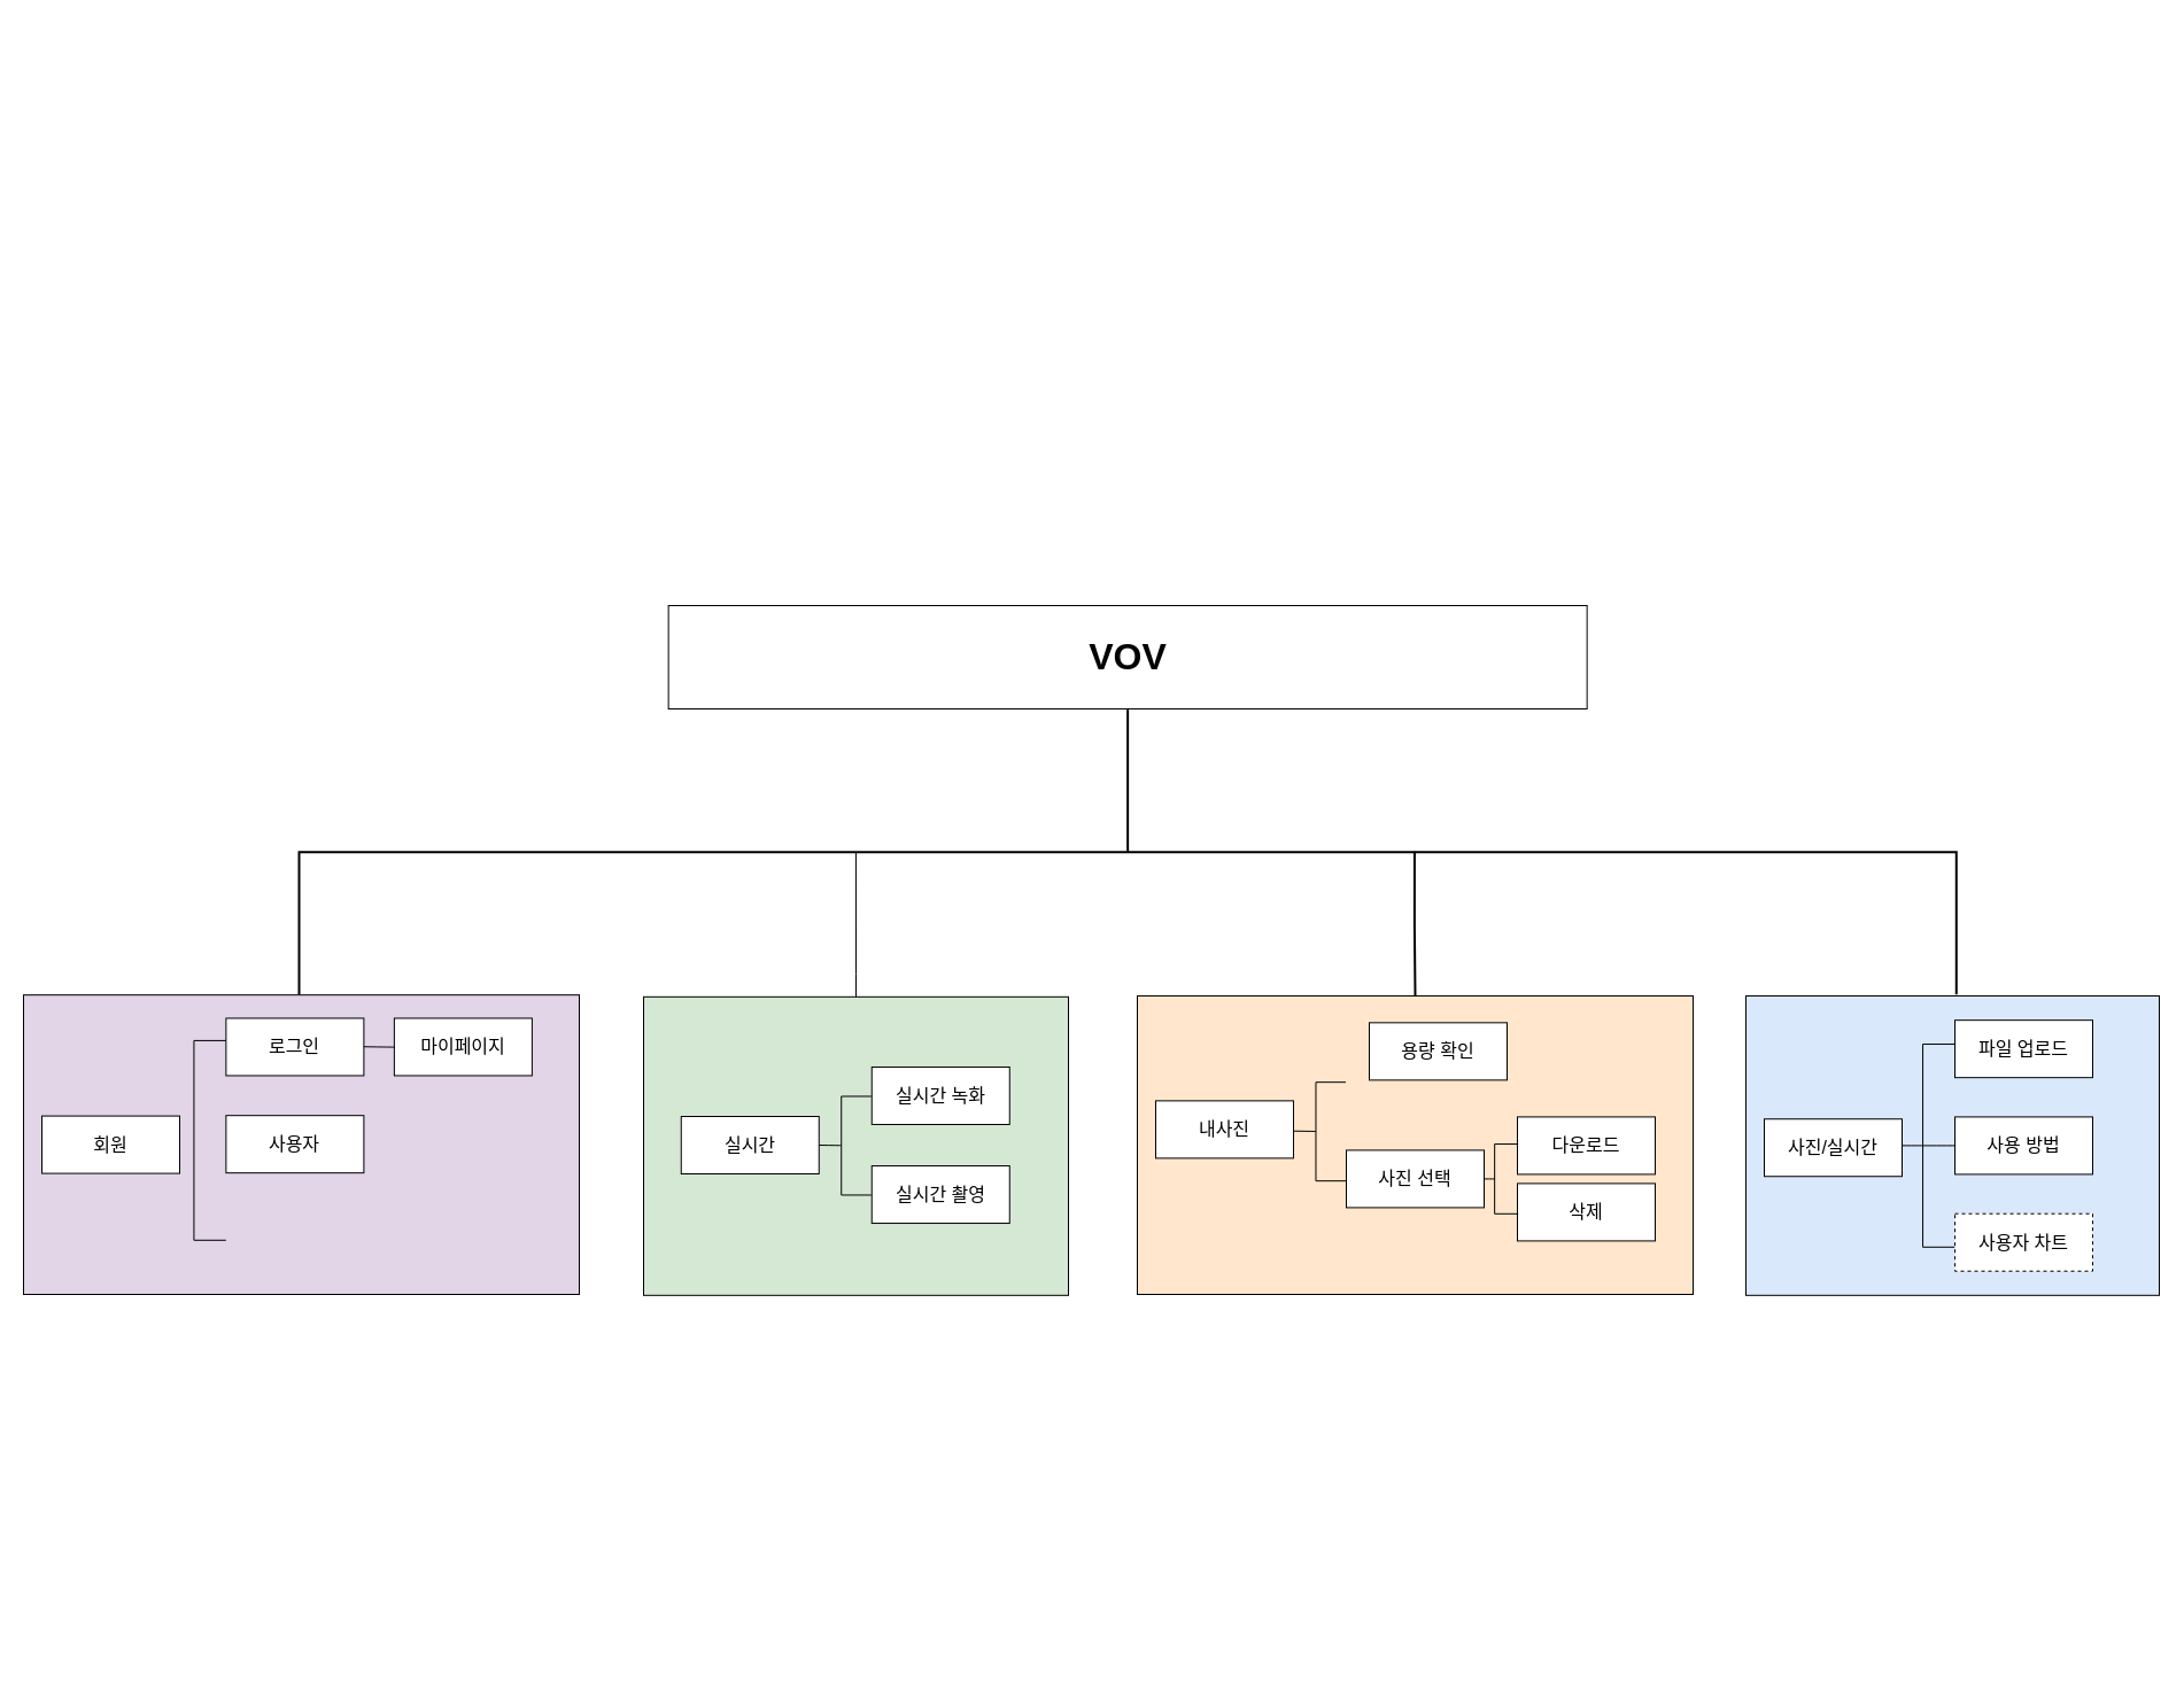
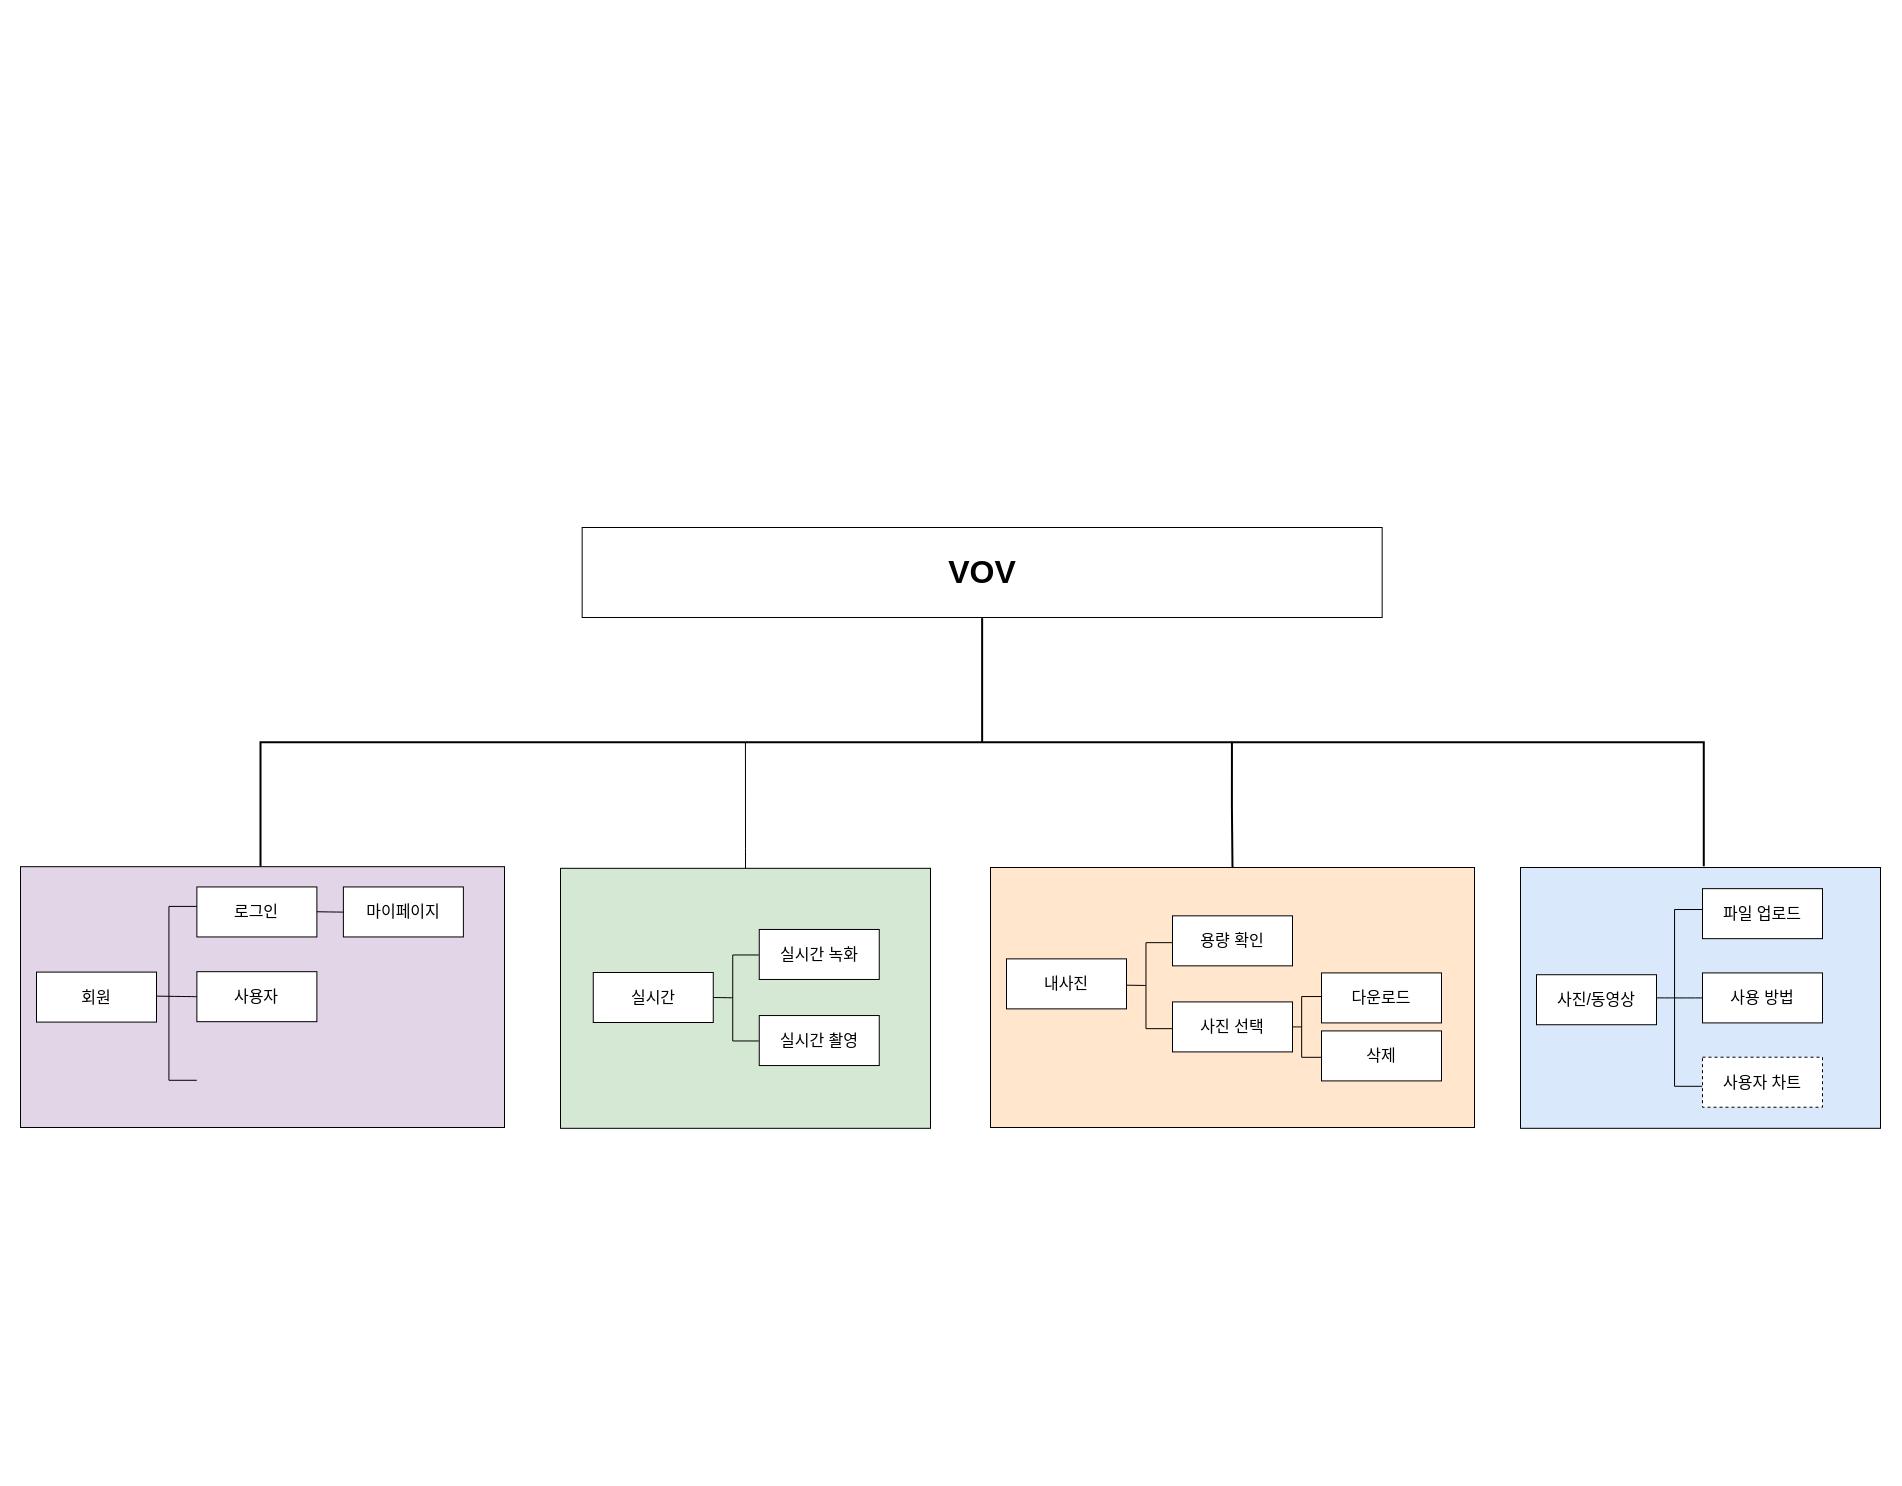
  <mxCell id="0" />
  <mxCell id="1" parent="0" />
  <mxCell id="2" value="VOV" style="rounded=0;whiteSpace=wrap;html=1;fontSize=32;fontStyle=1" parent="1" vertex="1"><mxGeometry x="581.65" y="527" width="800" height="90" as="geometry" /></mxCell>
  <mxCell id="3" value="" style="rounded=0;whiteSpace=wrap;html=1;fontSize=16;fillColor=#d5e8d4;strokeColor=#000000;" parent="1" vertex="1"><mxGeometry x="560" y="867.82" width="370" height="260" as="geometry" /></mxCell>
  <mxCell id="4" value="실시간" style="rounded=0;whiteSpace=wrap;html=1;fontSize=16;" parent="1" vertex="1"><mxGeometry x="592.76" y="972" width="120" height="50" as="geometry" /></mxCell>
  <mxCell id="5" value="실시간 녹화" style="rounded=0;whiteSpace=wrap;html=1;fontSize=16;" parent="1" vertex="1"><mxGeometry x="758.76" y="928.97" width="120" height="50" as="geometry" /></mxCell>
  <mxCell id="6" value="실시간 촬영" style="rounded=0;whiteSpace=wrap;html=1;fontSize=16;" parent="1" vertex="1"><mxGeometry x="758.76" y="1015.04" width="120" height="50" as="geometry" /></mxCell>
  <mxCell id="7" value="" style="edgeStyle=none;curved=1;rounded=0;orthogonalLoop=1;jettySize=auto;html=1;fontSize=12;startSize=8;endSize=8;entryX=1;entryY=0.5;entryDx=0;entryDy=0;endArrow=none;endFill=0;" parent="1" source="8" target="4" edge="1"><mxGeometry relative="1" as="geometry" /></mxCell>
  <mxCell id="8" value="" style="shape=partialRectangle;whiteSpace=wrap;html=1;bottom=1;right=1;left=1;top=0;fillColor=none;routingCenterX=-0.5;fontSize=16;rotation=90;" parent="1" vertex="1"><mxGeometry x="702" y="984.71" width="86" height="25.53" as="geometry" /></mxCell>
  <mxCell id="9" value="" style="rounded=0;whiteSpace=wrap;html=1;fontSize=16;fillColor=#ffe6cc;strokeColor=#000000;" parent="1" vertex="1"><mxGeometry x="990" y="867" width="484" height="260" as="geometry" /></mxCell>
  <mxCell id="10" value="내사진" style="rounded=0;whiteSpace=wrap;html=1;fontSize=16;" parent="1" vertex="1"><mxGeometry x="1006" y="958.37" width="120" height="50" as="geometry" /></mxCell>
- <mxCell id="11" value="용량 확인" style="rounded=0;whiteSpace=wrap;html=1;fontSize=16;" parent="1" vertex="1"><mxGeometry x="1192" y="890.34" width="120" height="50" as="geometry" /></mxCell>
+ <mxCell id="11" value="용량 확인" style="rounded=0;whiteSpace=wrap;html=1;fontSize=16;" parent="1" vertex="1"><mxGeometry x="1172" y="915.34" width="120" height="50" as="geometry" /></mxCell>
  <mxCell id="12" value="다운로드" style="rounded=0;whiteSpace=wrap;html=1;fontSize=16;" parent="1" vertex="1"><mxGeometry x="1321" y="972.41" width="120" height="50" as="geometry" /></mxCell>
  <mxCell id="13" value="삭제" style="rounded=0;whiteSpace=wrap;html=1;fontSize=16;" parent="1" vertex="1"><mxGeometry x="1321" y="1030.41" width="120" height="50" as="geometry" /></mxCell>
  <mxCell id="14" value="사진 선택" style="rounded=0;whiteSpace=wrap;html=1;fontSize=16;" parent="1" vertex="1"><mxGeometry x="1172" y="1001.41" width="120" height="50" as="geometry" /></mxCell>
  <mxCell id="15" style="edgeStyle=none;curved=1;rounded=0;orthogonalLoop=1;jettySize=auto;html=1;exitX=0.5;exitY=1;exitDx=0;exitDy=0;fontSize=12;startSize=8;endSize=8;" parent="1" source="12" target="12" edge="1"><mxGeometry relative="1" as="geometry" /></mxCell>
  <mxCell id="16" value="" style="edgeStyle=none;curved=1;rounded=0;orthogonalLoop=1;jettySize=auto;html=1;fontSize=12;startSize=8;endSize=8;entryX=1;entryY=0.5;entryDx=0;entryDy=0;endArrow=none;endFill=0;" parent="1" source="17" edge="1"><mxGeometry relative="1" as="geometry"><mxPoint x="1126" y="984.7" as="targetPoint" /></mxGeometry></mxCell>
  <mxCell id="17" value="" style="shape=partialRectangle;whiteSpace=wrap;html=1;bottom=1;right=1;left=1;top=0;fillColor=none;routingCenterX=-0.5;fontSize=16;rotation=90;" parent="1" vertex="1"><mxGeometry x="1115.24" y="972.41" width="86" height="25.53" as="geometry" /></mxCell>
  <mxCell id="18" value="" style="edgeStyle=none;curved=1;rounded=0;orthogonalLoop=1;jettySize=auto;html=1;fontSize=12;startSize=8;endSize=8;endArrow=none;endFill=0;entryX=1;entryY=0.5;entryDx=0;entryDy=0;" parent="1" source="19" target="14" edge="1"><mxGeometry relative="1" as="geometry"><mxPoint x="1294" y="1026.34" as="targetPoint" /></mxGeometry></mxCell>
  <mxCell id="19" value="" style="shape=partialRectangle;whiteSpace=wrap;html=1;bottom=1;right=1;left=1;top=0;fillColor=none;routingCenterX=-0.5;fontSize=16;rotation=90;" parent="1" vertex="1"><mxGeometry x="1280.79" y="1016.42" width="60.76" height="20" as="geometry" /></mxCell>
  <mxCell id="20" value="" style="rounded=0;whiteSpace=wrap;html=1;fontSize=16;fillColor=#e1d5e7;strokeColor=#000000;" parent="1" vertex="1"><mxGeometry x="20" y="866.18" width="484" height="260.82" as="geometry" /></mxCell>
  <mxCell id="21" value="로그인" style="rounded=0;whiteSpace=wrap;html=1;fontSize=16;" parent="1" vertex="1"><mxGeometry x="196.38" y="886.45" width="120" height="50" as="geometry" /></mxCell>
  <mxCell id="22" value="사용자" style="rounded=0;whiteSpace=wrap;html=1;fontSize=16;" parent="1" vertex="1"><mxGeometry x="196.38" y="971.18" width="120" height="50" as="geometry" /></mxCell>
  <mxCell id="23" value="마이페이지" style="rounded=0;whiteSpace=wrap;html=1;fontSize=16;" parent="1" vertex="1"><mxGeometry x="342.88" y="886.45" width="120" height="50" as="geometry" /></mxCell>
  <mxCell id="24" value="회원" style="rounded=0;whiteSpace=wrap;html=1;fontSize=16;" parent="1" vertex="1"><mxGeometry x="36" y="971.59" width="120" height="50" as="geometry" /></mxCell>
  <mxCell id="25" value="" style="shape=partialRectangle;whiteSpace=wrap;html=1;bottom=1;right=1;left=1;top=0;fillColor=none;routingCenterX=-0.5;fontSize=16;rotation=90;" parent="1" vertex="1"><mxGeometry x="95.18" y="979.15" width="173.88" height="27.39" as="geometry" /></mxCell>
+ <mxCell id="26" style="edgeStyle=none;curved=1;rounded=0;orthogonalLoop=1;jettySize=auto;html=1;exitX=0;exitY=0.5;exitDx=0;exitDy=0;fontSize=12;startSize=8;endSize=8;endArrow=none;endFill=0;entryX=1.002;entryY=0.481;entryDx=0;entryDy=0;entryPerimeter=0;" parent="1" source="22" target="24" edge="1"><mxGeometry relative="1" as="geometry"><mxPoint x="204.5" y="995.87" as="sourcePoint" /><mxPoint x="164" y="995.59" as="targetPoint" /></mxGeometry></mxCell>
  <mxCell id="27" style="edgeStyle=none;curved=1;rounded=0;orthogonalLoop=1;jettySize=auto;html=1;exitX=0;exitY=0.5;exitDx=0;exitDy=0;entryX=1;entryY=0.5;entryDx=0;entryDy=0;fontSize=12;startSize=8;endSize=8;endArrow=none;endFill=0;" parent="1" edge="1"><mxGeometry relative="1" as="geometry"><mxPoint x="342.88" y="911.63" as="sourcePoint" /><mxPoint x="316.38" y="911.26" as="targetPoint" /></mxGeometry></mxCell>
  <mxCell id="28" value="" style="strokeWidth=2;html=1;shape=mxgraph.flowchart.annotation_2;align=left;labelPosition=right;pointerEvents=1;rotation=90;" vertex="1" parent="1"><mxGeometry x="857.58" y="20.05" width="248.13" height="1443.28" as="geometry" /></mxCell>
  <mxCell id="29" style="edgeStyle=orthogonalEdgeStyle;rounded=0;orthogonalLoop=1;jettySize=auto;html=1;exitX=0.5;exitY=0;exitDx=0;exitDy=0;endArrow=none;endFill=0;strokeWidth=2;entryX=0.502;entryY=0.346;entryDx=0;entryDy=0;entryPerimeter=0;" edge="1" parent="1" source="9"><mxGeometry relative="1" as="geometry"><mxPoint x="1232.51" y="866.18" as="sourcePoint" /><mxPoint x="1231.445" y="741.366" as="targetPoint" /><Array as="points"><mxPoint x="1232" y="806" /><mxPoint x="1232" y="806" /><mxPoint x="1232" y="742" /><mxPoint x="1231" y="742" /></Array></mxGeometry></mxCell>
  <mxCell id="30" value="" style="rounded=0;whiteSpace=wrap;html=1;fontSize=16;fillColor=#dae8fc;strokeColor=#000000;" parent="1" vertex="1"><mxGeometry x="1520" y="867" width="360" height="260.82" as="geometry" /></mxCell>
- <mxCell id="31" value="사진/실시간" style="rounded=0;whiteSpace=wrap;html=1;fontSize=16;" parent="1" vertex="1"><mxGeometry x="1536" y="974.23" width="120" height="50" as="geometry" /></mxCell>
+ <mxCell id="31" value="사진/동영상" style="rounded=0;whiteSpace=wrap;html=1;fontSize=16;" parent="1" vertex="1"><mxGeometry x="1536" y="974.23" width="120" height="50" as="geometry" /></mxCell>
  <mxCell id="32" value="파일 업로드" style="rounded=0;whiteSpace=wrap;html=1;fontSize=16;" parent="1" vertex="1"><mxGeometry x="1702" y="888.16" width="120" height="50" as="geometry" /></mxCell>
  <mxCell id="33" value="" style="shape=partialRectangle;whiteSpace=wrap;html=1;bottom=1;right=1;left=1;top=0;fillColor=none;routingCenterX=-0.5;fontSize=16;rotation=90;" parent="1" vertex="1"><mxGeometry x="1599.35" y="983.71" width="176.78" height="27.39" as="geometry" /></mxCell>
  <mxCell id="34" value="사용자 차트" style="rounded=0;whiteSpace=wrap;html=1;fontSize=16;dashed=1;" parent="1" vertex="1"><mxGeometry x="1702" y="1056.73" width="120" height="50" as="geometry" /></mxCell>
  <mxCell id="35" style="edgeStyle=none;curved=1;rounded=0;orthogonalLoop=1;jettySize=auto;html=1;exitX=0;exitY=0.5;exitDx=0;exitDy=0;entryX=0.5;entryY=1;entryDx=0;entryDy=0;fontSize=12;startSize=8;endSize=8;endArrow=none;endFill=0;" parent="1" source="36" target="33" edge="1"><mxGeometry relative="1" as="geometry" /></mxCell>
  <mxCell id="36" value="사용 방법" style="rounded=0;whiteSpace=wrap;html=1;fontSize=16;" parent="1" vertex="1"><mxGeometry x="1702" y="972.41" width="120" height="50" as="geometry" /></mxCell>
  <mxCell id="37" style="edgeStyle=none;curved=1;rounded=0;orthogonalLoop=1;jettySize=auto;html=1;entryX=1.004;entryY=0.463;entryDx=0;entryDy=0;fontSize=12;startSize=8;endSize=8;endArrow=none;endFill=0;exitX=0.5;exitY=1;exitDx=0;exitDy=0;entryPerimeter=0;" parent="1" source="33" target="31" edge="1"><mxGeometry relative="1" as="geometry"><mxPoint x="1674" y="999.73" as="sourcePoint" /></mxGeometry></mxCell>
  <mxCell id="38" style="edgeStyle=orthogonalEdgeStyle;rounded=0;orthogonalLoop=1;jettySize=auto;html=1;entryX=0.5;entryY=0.664;entryDx=0;entryDy=0;entryPerimeter=0;endArrow=none;endFill=0;" edge="1" parent="1" source="3" target="28"><mxGeometry relative="1" as="geometry" /></mxCell>
